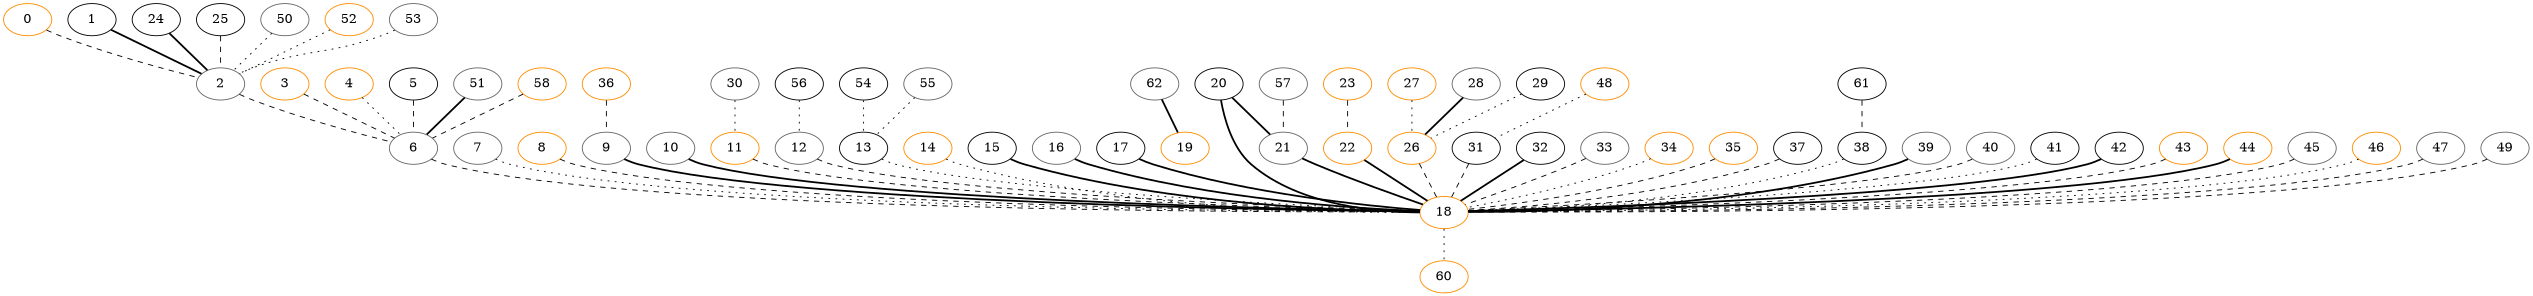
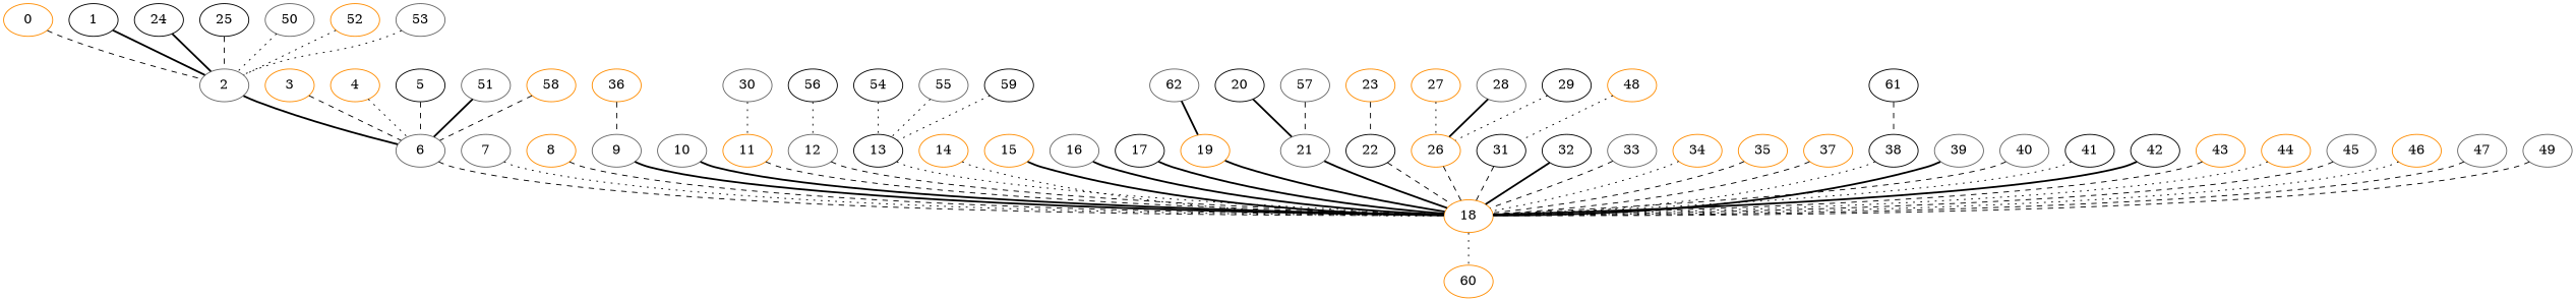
  strict graph {
    node [color=gray40]
    edge [style=dashed]
    0 [color=darkorange]
    2
    6
    18 [color=darkorange]
    1 [color=black]
    60 [color=darkorange]
    3 [color=darkorange]
    4 [color=darkorange]
    5 [color=black]
    7
    8 [color=darkorange]
    9
    10
    11 [color=darkorange]
    12
    13 [color=black]
    14 [color=darkorange]
-   15 [color=black]
+   15 [color=darkorange]
    16
    17 [color=black]
    19 [color=darkorange]
    20 [color=black]
    21
-   22 [color=darkorange]
+   22 [color=black]
    23 [color=darkorange]
    24 [color=black]
    25 [color=black]
    26 [color=darkorange]
    27 [color=darkorange]
    28
    29 [color=black]
    30
    31 [color=black]
    32 [color=black]
    33
    34 [color=darkorange]
    35 [color=darkorange]
    36 [color=darkorange]
-   37 [color=black]
+   37 [color=darkorange]
    38 [color=black]
    39
    40
    41 [color=black]
    42 [color=black]
    43 [color=darkorange]
    44 [color=darkorange]
    45
    46 [color=darkorange]
    47
    48 [color=darkorange]
    49
    50
    51
    52 [color=darkorange]
    53
    54 [color=black]
    55
    56 [color=black]
    57
    58 [color=darkorange]
+   59 [color=black]
    61 [color=black]
    62
    0 -- 2
-   2 -- 6
+   2 -- 6 [style=bold]
    6 -- 18
    18 -- 60 [style=dotted]
    1 -- 2 [style=bold]
    3 -- 6
    4 -- 6 [style=dotted]
    5 -- 6
    7 -- 18 [style=dotted]
    8 -- 18
    9 -- 18 [style=bold]
    10 -- 18 [style=bold]
    11 -- 18
    12 -- 18
    13 -- 18 [style=dotted]
    14 -- 18 [style=dotted]
    15 -- 18 [style=bold]
    16 -- 18 [style=bold]
    17 -- 18 [style=bold]
-   20 -- 18 [style=bold]
+   19 -- 18 [style=bold]
    20 -- 21 [style=bold]
    21 -- 18 [style=bold]
-   22 -- 18 [style=bold]
+   22 -- 18
    23 -- 22
    24 -- 2 [style=bold]
    25 -- 2
    26 -- 18
    27 -- 26 [style=dotted]
    28 -- 26 [style=bold]
    29 -- 26 [style=dotted]
    30 -- 11 [style=dotted]
    31 -- 18
    32 -- 18 [style=bold]
    33 -- 18
    34 -- 18 [style=dotted]
    35 -- 18
    36 -- 9
    37 -- 18
    38 -- 18 [style=dotted]
    39 -- 18 [style=bold]
    40 -- 18
    41 -- 18 [style=dotted]
    42 -- 18 [style=bold]
    43 -- 18
-   44 -- 18 [style=bold]
+   44 -- 18 [style=dotted]
    45 -- 18
    46 -- 18 [style=dotted]
    47 -- 18
    48 -- 31 [style=dotted]
    49 -- 18
    50 -- 2 [style=dotted]
    51 -- 6 [style=bold]
    52 -- 2 [style=dotted]
    53 -- 2 [style=dotted]
    54 -- 13 [style=dotted]
    55 -- 13 [style=dotted]
    56 -- 12 [style=dotted]
    57 -- 21
    58 -- 6
+   59 -- 13 [style=dotted]
    61 -- 38
    62 -- 19 [style=bold]
  }
